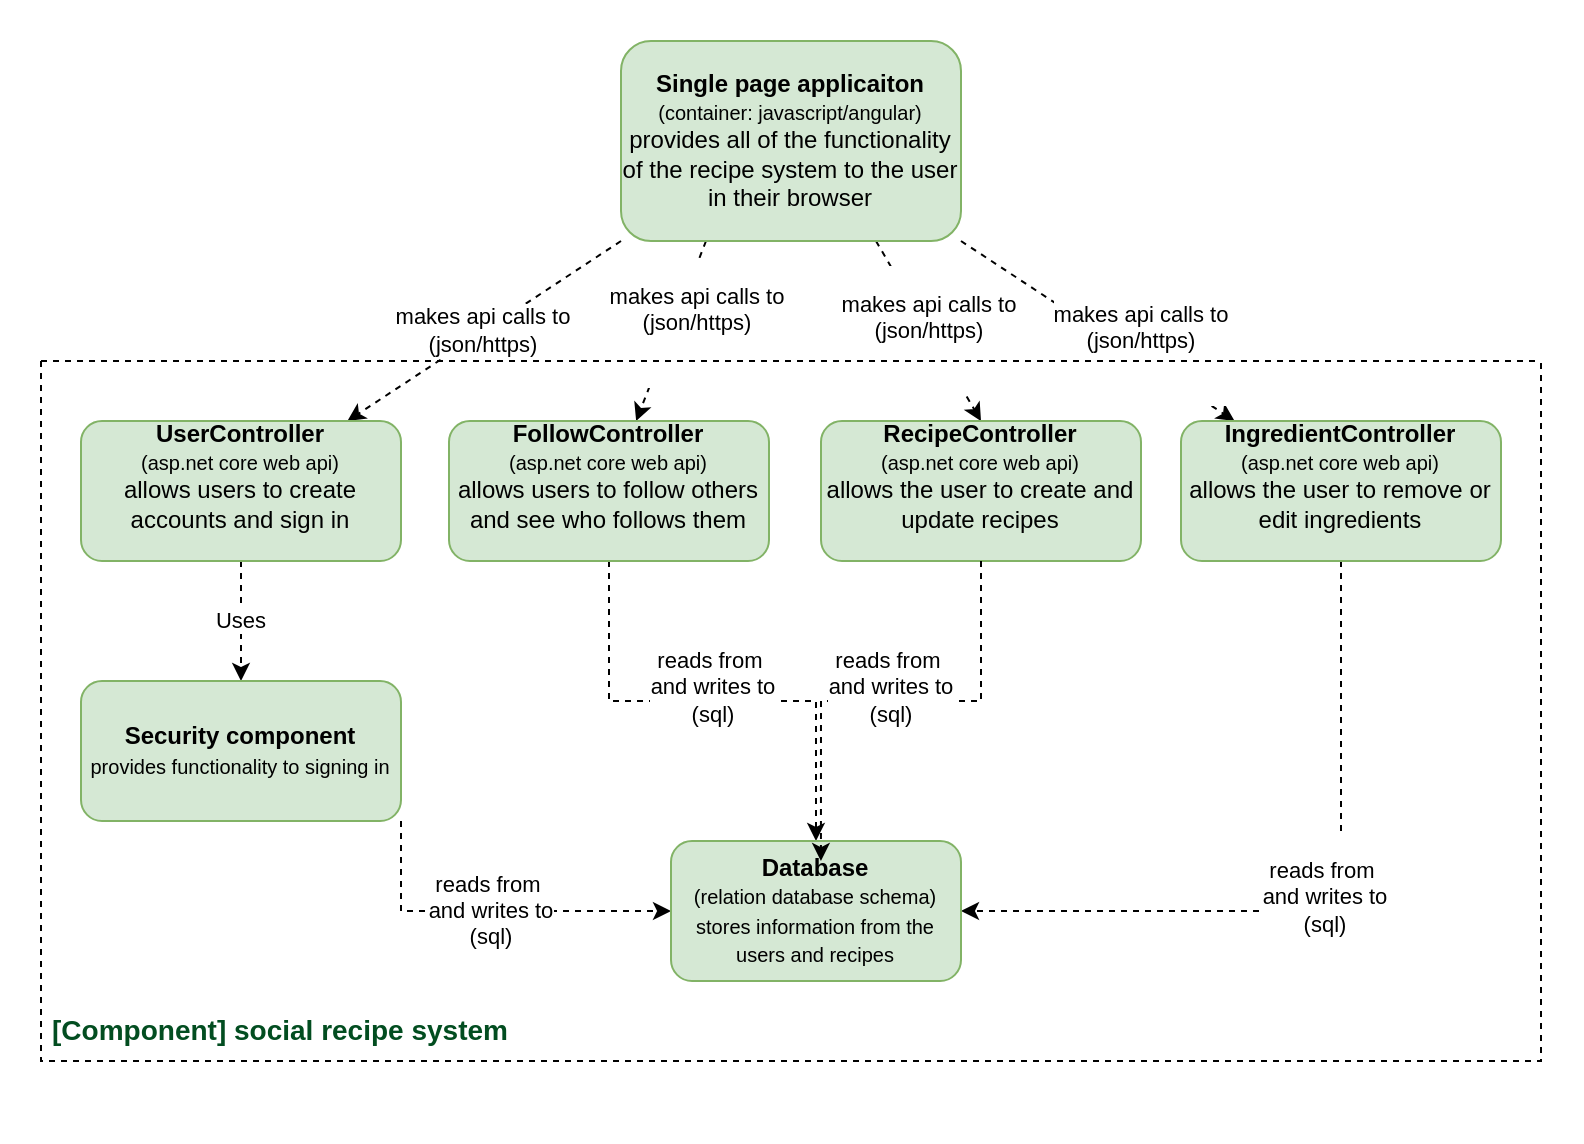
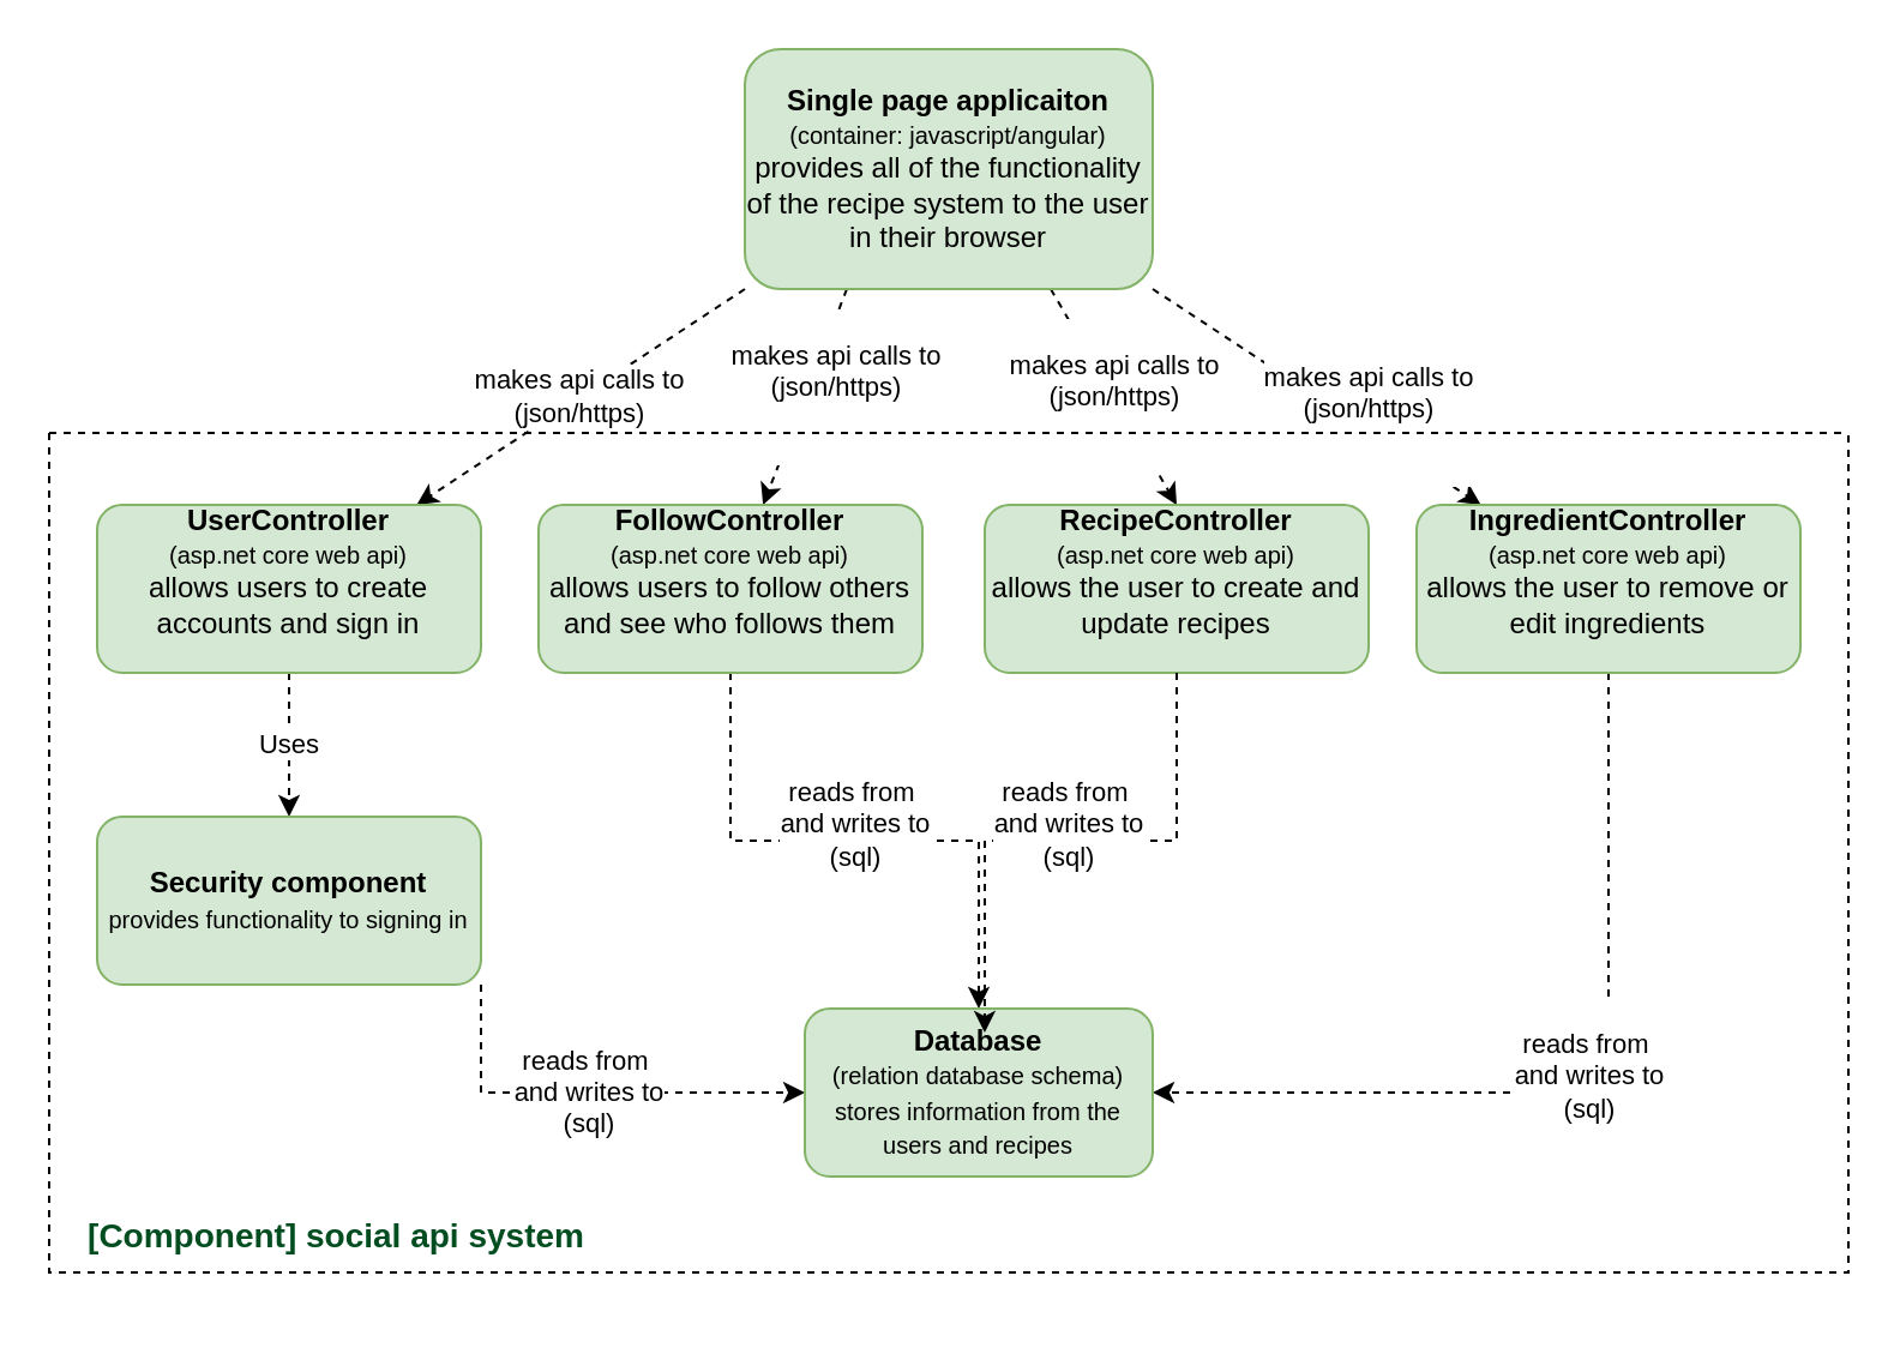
  <mxCell id="0" />
  <mxCell id="1" parent="0" />
  <mxCell id="2" value="makes api calls to&lt;div&gt;(json/https)&lt;/div&gt;" style="rounded=0;orthogonalLoop=1;jettySize=auto;html=1;exitX=0;exitY=1;exitDx=0;exitDy=0;dashed=1;" edge="1" parent="1" source="6" target="9"><mxGeometry relative="1" as="geometry" /></mxCell>
  <mxCell id="3" value="&#10;&lt;span style=&quot;color: rgb(0, 0, 0); font-family: Helvetica; font-size: 11px; font-style: normal; font-variant-ligatures: normal; font-variant-caps: normal; font-weight: 400; letter-spacing: normal; orphans: 2; text-align: center; text-indent: 0px; text-transform: none; widows: 2; word-spacing: 0px; -webkit-text-stroke-width: 0px; white-space: nowrap; background-color: rgb(255, 255, 255); text-decoration-thickness: initial; text-decoration-style: initial; text-decoration-color: initial; display: inline !important; float: none;&quot;&gt;makes api calls to&lt;/span&gt;&lt;div style=&quot;forced-color-adjust: none; color: rgb(0, 0, 0); font-family: Helvetica; font-size: 11px; font-style: normal; font-variant-ligatures: normal; font-variant-caps: normal; font-weight: 400; letter-spacing: normal; orphans: 2; text-align: center; text-indent: 0px; text-transform: none; widows: 2; word-spacing: 0px; -webkit-text-stroke-width: 0px; white-space: nowrap; text-decoration-thickness: initial; text-decoration-style: initial; text-decoration-color: initial;&quot;&gt;(json/https)&lt;/div&gt;&#10;&#10;" style="rounded=0;orthogonalLoop=1;jettySize=auto;html=1;exitX=0.25;exitY=1;exitDx=0;exitDy=0;dashed=1;" edge="1" parent="1" source="6" target="11"><mxGeometry x="-0.173" y="11" relative="1" as="geometry"><mxPoint as="offset" /></mxGeometry></mxCell>
  <mxCell id="4" value="&#10;&lt;span style=&quot;color: rgb(0, 0, 0); font-family: Helvetica; font-size: 11px; font-style: normal; font-variant-ligatures: normal; font-variant-caps: normal; font-weight: 400; letter-spacing: normal; orphans: 2; text-align: center; text-indent: 0px; text-transform: none; widows: 2; word-spacing: 0px; -webkit-text-stroke-width: 0px; white-space: nowrap; background-color: rgb(255, 255, 255); text-decoration-thickness: initial; text-decoration-style: initial; text-decoration-color: initial; display: inline !important; float: none;&quot;&gt;makes api calls to&lt;/span&gt;&lt;div style=&quot;forced-color-adjust: none; color: rgb(0, 0, 0); font-family: Helvetica; font-size: 11px; font-style: normal; font-variant-ligatures: normal; font-variant-caps: normal; font-weight: 400; letter-spacing: normal; orphans: 2; text-align: center; text-indent: 0px; text-transform: none; widows: 2; word-spacing: 0px; -webkit-text-stroke-width: 0px; white-space: nowrap; text-decoration-thickness: initial; text-decoration-style: initial; text-decoration-color: initial;&quot;&gt;(json/https)&lt;/div&gt;&#10;&#10;" style="rounded=0;orthogonalLoop=1;jettySize=auto;html=1;exitX=0.75;exitY=1;exitDx=0;exitDy=0;entryX=0.5;entryY=0;entryDx=0;entryDy=0;dashed=1;" edge="1" parent="1" source="6" target="12"><mxGeometry relative="1" as="geometry" /></mxCell>
  <mxCell id="5" value="&#10;&lt;span style=&quot;color: rgb(0, 0, 0); font-family: Helvetica; font-size: 11px; font-style: normal; font-variant-ligatures: normal; font-variant-caps: normal; font-weight: 400; letter-spacing: normal; orphans: 2; text-align: center; text-indent: 0px; text-transform: none; widows: 2; word-spacing: 0px; -webkit-text-stroke-width: 0px; white-space: nowrap; background-color: rgb(255, 255, 255); text-decoration-thickness: initial; text-decoration-style: initial; text-decoration-color: initial; display: inline !important; float: none;&quot;&gt;makes api calls to&lt;/span&gt;&lt;div style=&quot;forced-color-adjust: none; color: rgb(0, 0, 0); font-family: Helvetica; font-size: 11px; font-style: normal; font-variant-ligatures: normal; font-variant-caps: normal; font-weight: 400; letter-spacing: normal; orphans: 2; text-align: center; text-indent: 0px; text-transform: none; widows: 2; word-spacing: 0px; -webkit-text-stroke-width: 0px; white-space: nowrap; text-decoration-thickness: initial; text-decoration-style: initial; text-decoration-color: initial;&quot;&gt;(json/https)&lt;/div&gt;&#10;&#10;" style="rounded=0;orthogonalLoop=1;jettySize=auto;html=1;exitX=1;exitY=1;exitDx=0;exitDy=0;dashed=1;" edge="1" parent="1" source="6" target="14"><mxGeometry x="0.254" y="8" relative="1" as="geometry"><mxPoint as="offset" /></mxGeometry></mxCell>
  <mxCell id="6" value="&lt;b&gt;Single page applicaiton&lt;/b&gt;&lt;div&gt;&lt;font style=&quot;font-size: 10px;&quot;&gt;(container: javascript/angular)&lt;/font&gt;&lt;/div&gt;&lt;div&gt;&lt;font style=&quot;font-size: 12px;&quot;&gt;provides all of the functionality of the recipe system to the user in their browser&lt;/font&gt;&lt;/div&gt;" style="rounded=1;whiteSpace=wrap;html=1;fillColor=#d5e8d4;strokeColor=#82b366;" vertex="1" parent="1"><mxGeometry x="310" y="20" width="170" height="100" as="geometry" /></mxCell>
  <mxCell id="7" value="" style="swimlane;startSize=0;dashed=1;" vertex="1" parent="1"><mxGeometry x="20" y="180" width="750" height="350" as="geometry" /></mxCell>
  <mxCell id="8" value="Uses" style="edgeStyle=orthogonalEdgeStyle;rounded=0;orthogonalLoop=1;jettySize=auto;html=1;exitX=0.5;exitY=1;exitDx=0;exitDy=0;entryX=0.5;entryY=0;entryDx=0;entryDy=0;dashed=1;" edge="1" parent="7" source="9" target="16"><mxGeometry relative="1" as="geometry" /></mxCell>
  <mxCell id="9" value="&lt;b&gt;UserController&lt;/b&gt;&lt;div&gt;&lt;font style=&quot;font-size: 10px;&quot;&gt;(asp.net core web api)&lt;/font&gt;&lt;br&gt;&lt;div&gt;allows users to create accounts and sign in&lt;/div&gt;&lt;div&gt;&lt;br&gt;&lt;/div&gt;&lt;/div&gt;" style="rounded=1;whiteSpace=wrap;html=1;fillColor=#d5e8d4;strokeColor=#82b366;" vertex="1" parent="7"><mxGeometry x="20" y="30" width="160" height="70" as="geometry" /></mxCell>
  <mxCell id="10" value="&#10;&lt;span style=&quot;color: rgb(0, 0, 0); font-family: Helvetica; font-size: 11px; font-style: normal; font-variant-ligatures: normal; font-variant-caps: normal; font-weight: 400; letter-spacing: normal; orphans: 2; text-align: center; text-indent: 0px; text-transform: none; widows: 2; word-spacing: 0px; -webkit-text-stroke-width: 0px; white-space: nowrap; background-color: rgb(255, 255, 255); text-decoration-thickness: initial; text-decoration-style: initial; text-decoration-color: initial; display: inline !important; float: none;&quot;&gt;reads from&amp;nbsp;&lt;/span&gt;&lt;div style=&quot;forced-color-adjust: none; color: rgb(0, 0, 0); font-family: Helvetica; font-size: 11px; font-style: normal; font-variant-ligatures: normal; font-variant-caps: normal; font-weight: 400; letter-spacing: normal; orphans: 2; text-align: center; text-indent: 0px; text-transform: none; widows: 2; word-spacing: 0px; -webkit-text-stroke-width: 0px; white-space: nowrap; text-decoration-thickness: initial; text-decoration-style: initial; text-decoration-color: initial;&quot;&gt;and writes to&lt;/div&gt;&lt;div style=&quot;forced-color-adjust: none; color: rgb(0, 0, 0); font-family: Helvetica; font-size: 11px; font-style: normal; font-variant-ligatures: normal; font-variant-caps: normal; font-weight: 400; letter-spacing: normal; orphans: 2; text-align: center; text-indent: 0px; text-transform: none; widows: 2; word-spacing: 0px; -webkit-text-stroke-width: 0px; white-space: nowrap; text-decoration-thickness: initial; text-decoration-style: initial; text-decoration-color: initial;&quot;&gt;(sql)&lt;/div&gt;&#10;&#10;" style="edgeStyle=orthogonalEdgeStyle;rounded=0;orthogonalLoop=1;jettySize=auto;html=1;exitX=0.5;exitY=1;exitDx=0;exitDy=0;entryX=0.5;entryY=0;entryDx=0;entryDy=0;dashed=1;" edge="1" parent="7" source="11" target="17"><mxGeometry relative="1" as="geometry" /></mxCell>
  <mxCell id="11" value="&lt;b&gt;FollowController&lt;/b&gt;&lt;br&gt;&lt;div&gt;&lt;span style=&quot;font-size: 10px;&quot;&gt;(asp.net core web api)&lt;/span&gt;&lt;br&gt;&lt;/div&gt;&lt;div&gt;allows users to follow others and see who follows them&lt;/div&gt;&lt;div&gt;&lt;br&gt;&lt;/div&gt;" style="rounded=1;whiteSpace=wrap;html=1;fillColor=#d5e8d4;strokeColor=#82b366;" vertex="1" parent="7"><mxGeometry x="204" y="30" width="160" height="70" as="geometry" /></mxCell>
  <mxCell id="12" value="&lt;b&gt;RecipeController&lt;/b&gt;&lt;br&gt;&lt;div&gt;&lt;span style=&quot;font-size: 10px;&quot;&gt;(asp.net core web api)&lt;/span&gt;&lt;br&gt;&lt;/div&gt;&lt;div&gt;allows the user to create and update recipes&lt;/div&gt;&lt;div&gt;&lt;br&gt;&lt;/div&gt;" style="rounded=1;whiteSpace=wrap;html=1;fillColor=#d5e8d4;strokeColor=#82b366;" vertex="1" parent="7"><mxGeometry x="390" y="30" width="160" height="70" as="geometry" /></mxCell>
  <mxCell id="13" value="&#10;&lt;span style=&quot;color: rgb(0, 0, 0); font-family: Helvetica; font-size: 11px; font-style: normal; font-variant-ligatures: normal; font-variant-caps: normal; font-weight: 400; letter-spacing: normal; orphans: 2; text-align: center; text-indent: 0px; text-transform: none; widows: 2; word-spacing: 0px; -webkit-text-stroke-width: 0px; white-space: nowrap; background-color: rgb(255, 255, 255); text-decoration-thickness: initial; text-decoration-style: initial; text-decoration-color: initial; display: inline !important; float: none;&quot;&gt;reads from&amp;nbsp;&lt;/span&gt;&lt;div style=&quot;forced-color-adjust: none; color: rgb(0, 0, 0); font-family: Helvetica; font-size: 11px; font-style: normal; font-variant-ligatures: normal; font-variant-caps: normal; font-weight: 400; letter-spacing: normal; orphans: 2; text-align: center; text-indent: 0px; text-transform: none; widows: 2; word-spacing: 0px; -webkit-text-stroke-width: 0px; white-space: nowrap; text-decoration-thickness: initial; text-decoration-style: initial; text-decoration-color: initial;&quot;&gt;and writes to&lt;/div&gt;&lt;div style=&quot;forced-color-adjust: none; color: rgb(0, 0, 0); font-family: Helvetica; font-size: 11px; font-style: normal; font-variant-ligatures: normal; font-variant-caps: normal; font-weight: 400; letter-spacing: normal; orphans: 2; text-align: center; text-indent: 0px; text-transform: none; widows: 2; word-spacing: 0px; -webkit-text-stroke-width: 0px; white-space: nowrap; text-decoration-thickness: initial; text-decoration-style: initial; text-decoration-color: initial;&quot;&gt;(sql)&lt;/div&gt;&#10;&#10;" style="edgeStyle=orthogonalEdgeStyle;rounded=0;orthogonalLoop=1;jettySize=auto;html=1;exitX=0.5;exitY=1;exitDx=0;exitDy=0;entryX=1;entryY=0.5;entryDx=0;entryDy=0;dashed=1;" edge="1" parent="7" source="14" target="17"><mxGeometry relative="1" as="geometry" /></mxCell>
  <mxCell id="14" value="&lt;b&gt;IngredientController&lt;/b&gt;&lt;br&gt;&lt;div&gt;&lt;span style=&quot;font-size: 10px;&quot;&gt;(asp.net core web api)&lt;/span&gt;&lt;br&gt;&lt;/div&gt;&lt;div&gt;allows the user to remove or edit ingredients&lt;/div&gt;&lt;div&gt;&lt;br&gt;&lt;/div&gt;" style="rounded=1;whiteSpace=wrap;html=1;fillColor=#d5e8d4;strokeColor=#82b366;" vertex="1" parent="7"><mxGeometry x="570" y="30" width="160" height="70" as="geometry" /></mxCell>
  <mxCell id="15" value="reads from&amp;nbsp;&lt;div&gt;and writes to&lt;/div&gt;&lt;div&gt;(sql)&lt;/div&gt;" style="edgeStyle=orthogonalEdgeStyle;rounded=0;orthogonalLoop=1;jettySize=auto;html=1;exitX=1;exitY=1;exitDx=0;exitDy=0;entryX=0;entryY=0.5;entryDx=0;entryDy=0;dashed=1;" edge="1" parent="7" source="16" target="17"><mxGeometry relative="1" as="geometry" /></mxCell>
  <mxCell id="16" value="&lt;b&gt;Security component&lt;/b&gt;&lt;br&gt;&lt;div&gt;&lt;div&gt;&lt;span style=&quot;font-size: 10px;&quot;&gt;provides functionality to signing in&lt;/span&gt;&lt;/div&gt;&lt;/div&gt;" style="rounded=1;whiteSpace=wrap;html=1;fillColor=#d5e8d4;strokeColor=#82b366;" vertex="1" parent="7"><mxGeometry x="20" y="160" width="160" height="70" as="geometry" /></mxCell>
  <mxCell id="17" value="&lt;b&gt;Database&lt;/b&gt;&lt;div&gt;&lt;font style=&quot;font-size: 10px;&quot;&gt;(relation database schema)&lt;/font&gt;&lt;/div&gt;&lt;div&gt;&lt;font style=&quot;font-size: 10px;&quot;&gt;stores information from the users and recipes&lt;/font&gt;&lt;/div&gt;" style="rounded=1;whiteSpace=wrap;html=1;fillColor=#d5e8d4;strokeColor=#82b366;" vertex="1" parent="7"><mxGeometry x="315" y="240" width="145" height="70" as="geometry" /></mxCell>
  <mxCell id="18" value="&#10;&lt;span style=&quot;color: rgb(0, 0, 0); font-family: Helvetica; font-size: 11px; font-style: normal; font-variant-ligatures: normal; font-variant-caps: normal; font-weight: 400; letter-spacing: normal; orphans: 2; text-align: center; text-indent: 0px; text-transform: none; widows: 2; word-spacing: 0px; -webkit-text-stroke-width: 0px; white-space: nowrap; background-color: rgb(255, 255, 255); text-decoration-thickness: initial; text-decoration-style: initial; text-decoration-color: initial; display: inline !important; float: none;&quot;&gt;reads from&amp;nbsp;&lt;/span&gt;&lt;div style=&quot;forced-color-adjust: none; color: rgb(0, 0, 0); font-family: Helvetica; font-size: 11px; font-style: normal; font-variant-ligatures: normal; font-variant-caps: normal; font-weight: 400; letter-spacing: normal; orphans: 2; text-align: center; text-indent: 0px; text-transform: none; widows: 2; word-spacing: 0px; -webkit-text-stroke-width: 0px; white-space: nowrap; text-decoration-thickness: initial; text-decoration-style: initial; text-decoration-color: initial;&quot;&gt;and writes to&lt;/div&gt;&lt;div style=&quot;forced-color-adjust: none; color: rgb(0, 0, 0); font-family: Helvetica; font-size: 11px; font-style: normal; font-variant-ligatures: normal; font-variant-caps: normal; font-weight: 400; letter-spacing: normal; orphans: 2; text-align: center; text-indent: 0px; text-transform: none; widows: 2; word-spacing: 0px; -webkit-text-stroke-width: 0px; white-space: nowrap; text-decoration-thickness: initial; text-decoration-style: initial; text-decoration-color: initial;&quot;&gt;(sql)&lt;/div&gt;&#10;&#10;" style="edgeStyle=orthogonalEdgeStyle;rounded=0;orthogonalLoop=1;jettySize=auto;html=1;exitX=0.5;exitY=1;exitDx=0;exitDy=0;entryX=0.517;entryY=0.143;entryDx=0;entryDy=0;entryPerimeter=0;dashed=1;" edge="1" parent="7" source="12" target="17"><mxGeometry relative="1" as="geometry" /></mxCell>
- <mxCell id="19" value="&lt;b&gt;&lt;font color=&quot;#024d20&quot; style=&quot;font-size: 14px;&quot;&gt;[Component] social recipe system&lt;/font&gt;&lt;/b&gt;" style="text;html=1;align=center;verticalAlign=middle;whiteSpace=wrap;rounded=0;" vertex="1" parent="7"><mxGeometry y="300" width="240" height="70" as="geometry" /></mxCell>
+ <mxCell id="19" value="&lt;b&gt;&lt;font color=&quot;#024d20&quot; style=&quot;font-size: 14px;&quot;&gt;[Component] social api system&lt;/font&gt;&lt;/b&gt;" style="text;html=1;align=center;verticalAlign=middle;whiteSpace=wrap;rounded=0;" vertex="1" parent="7"><mxGeometry y="300" width="240" height="70" as="geometry" /></mxCell>
